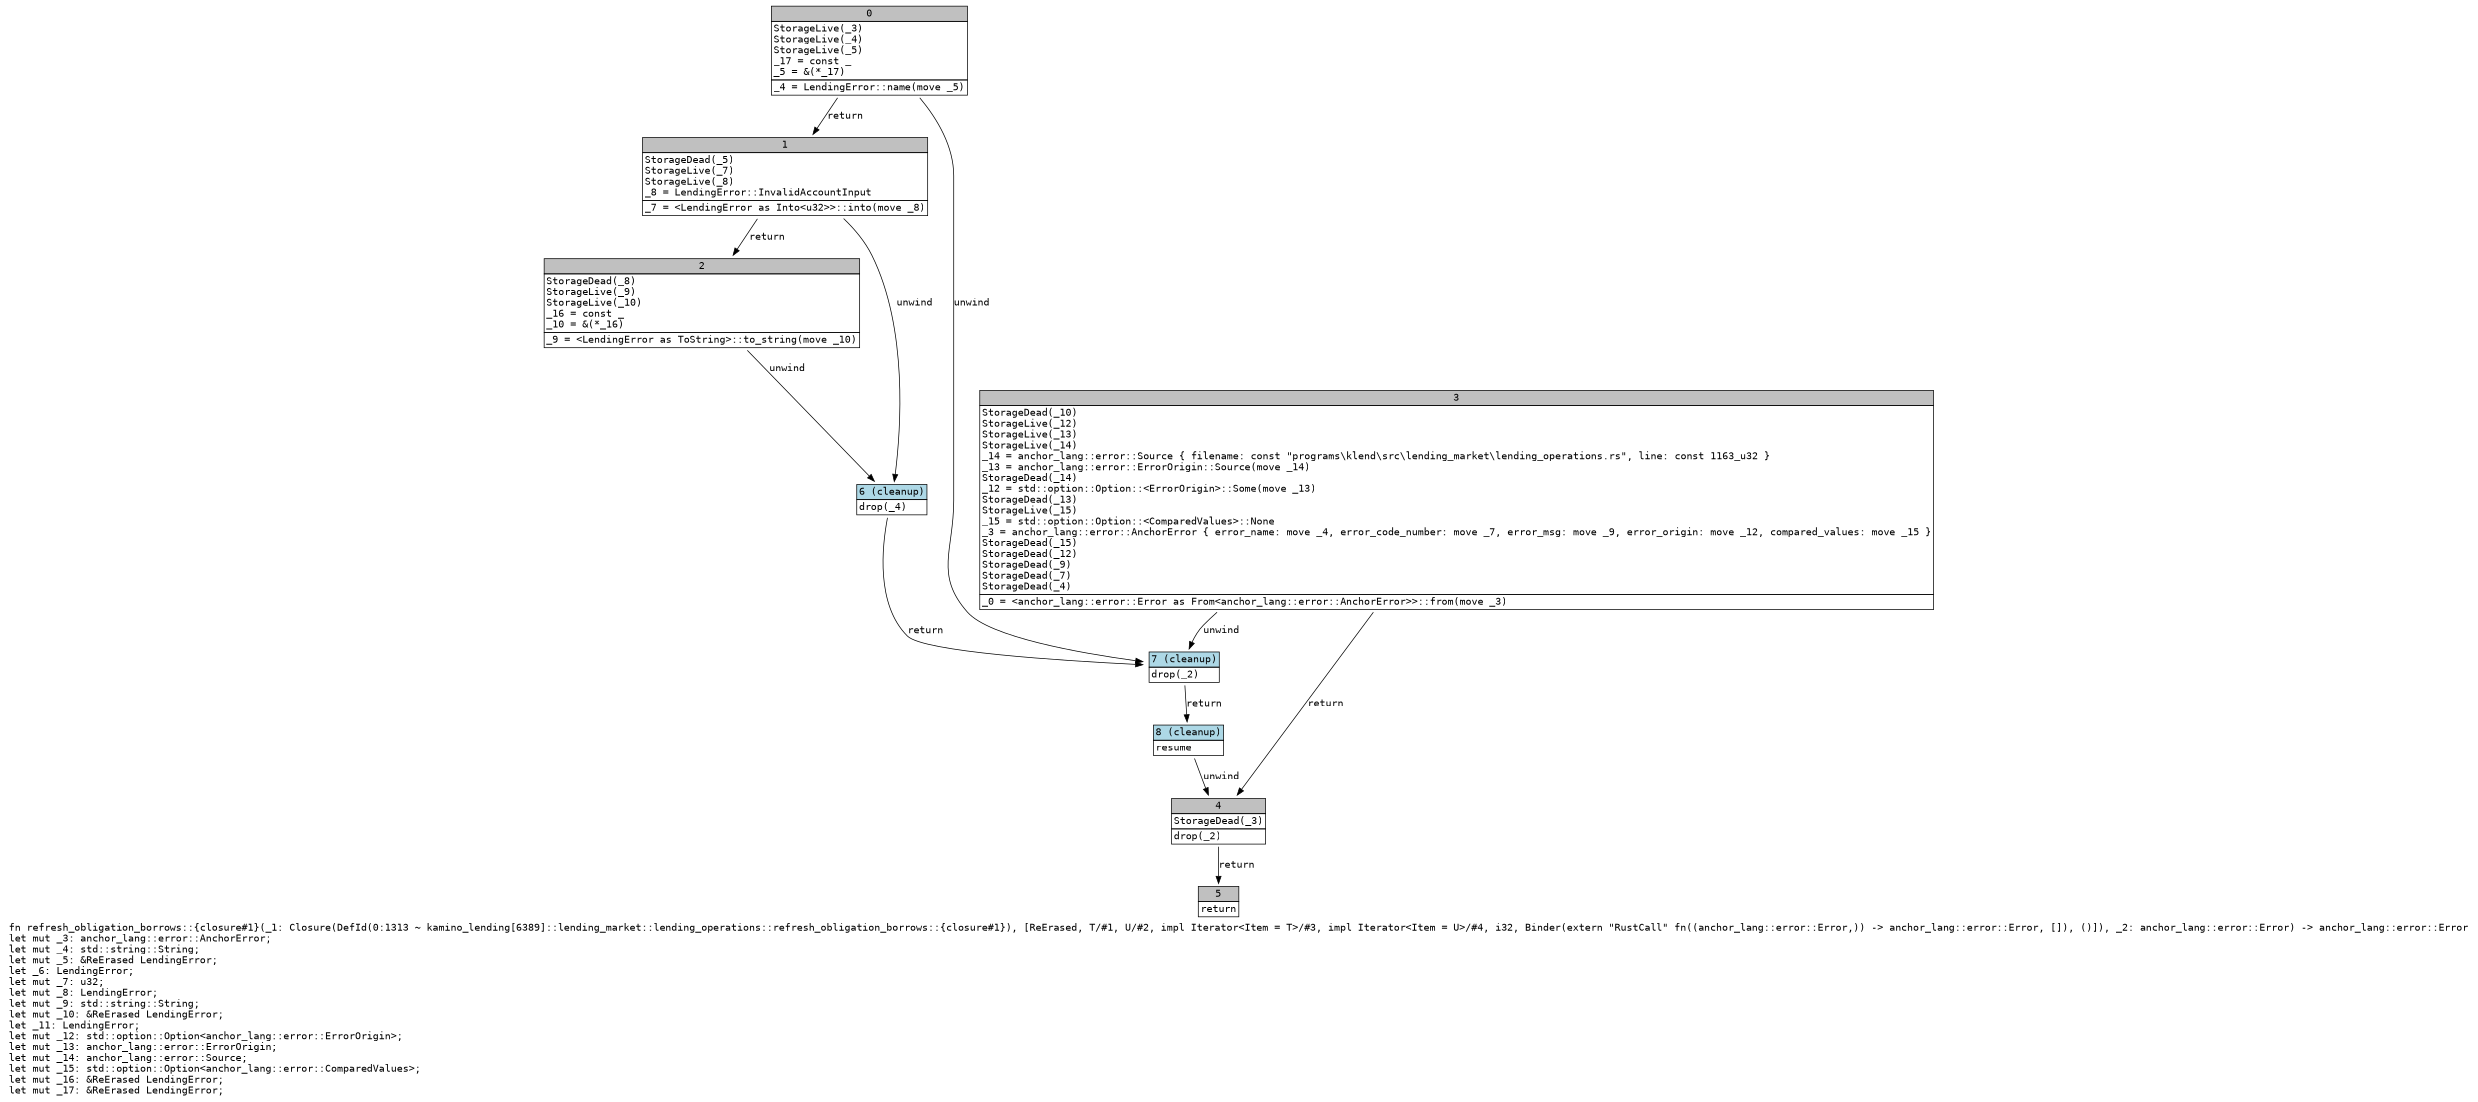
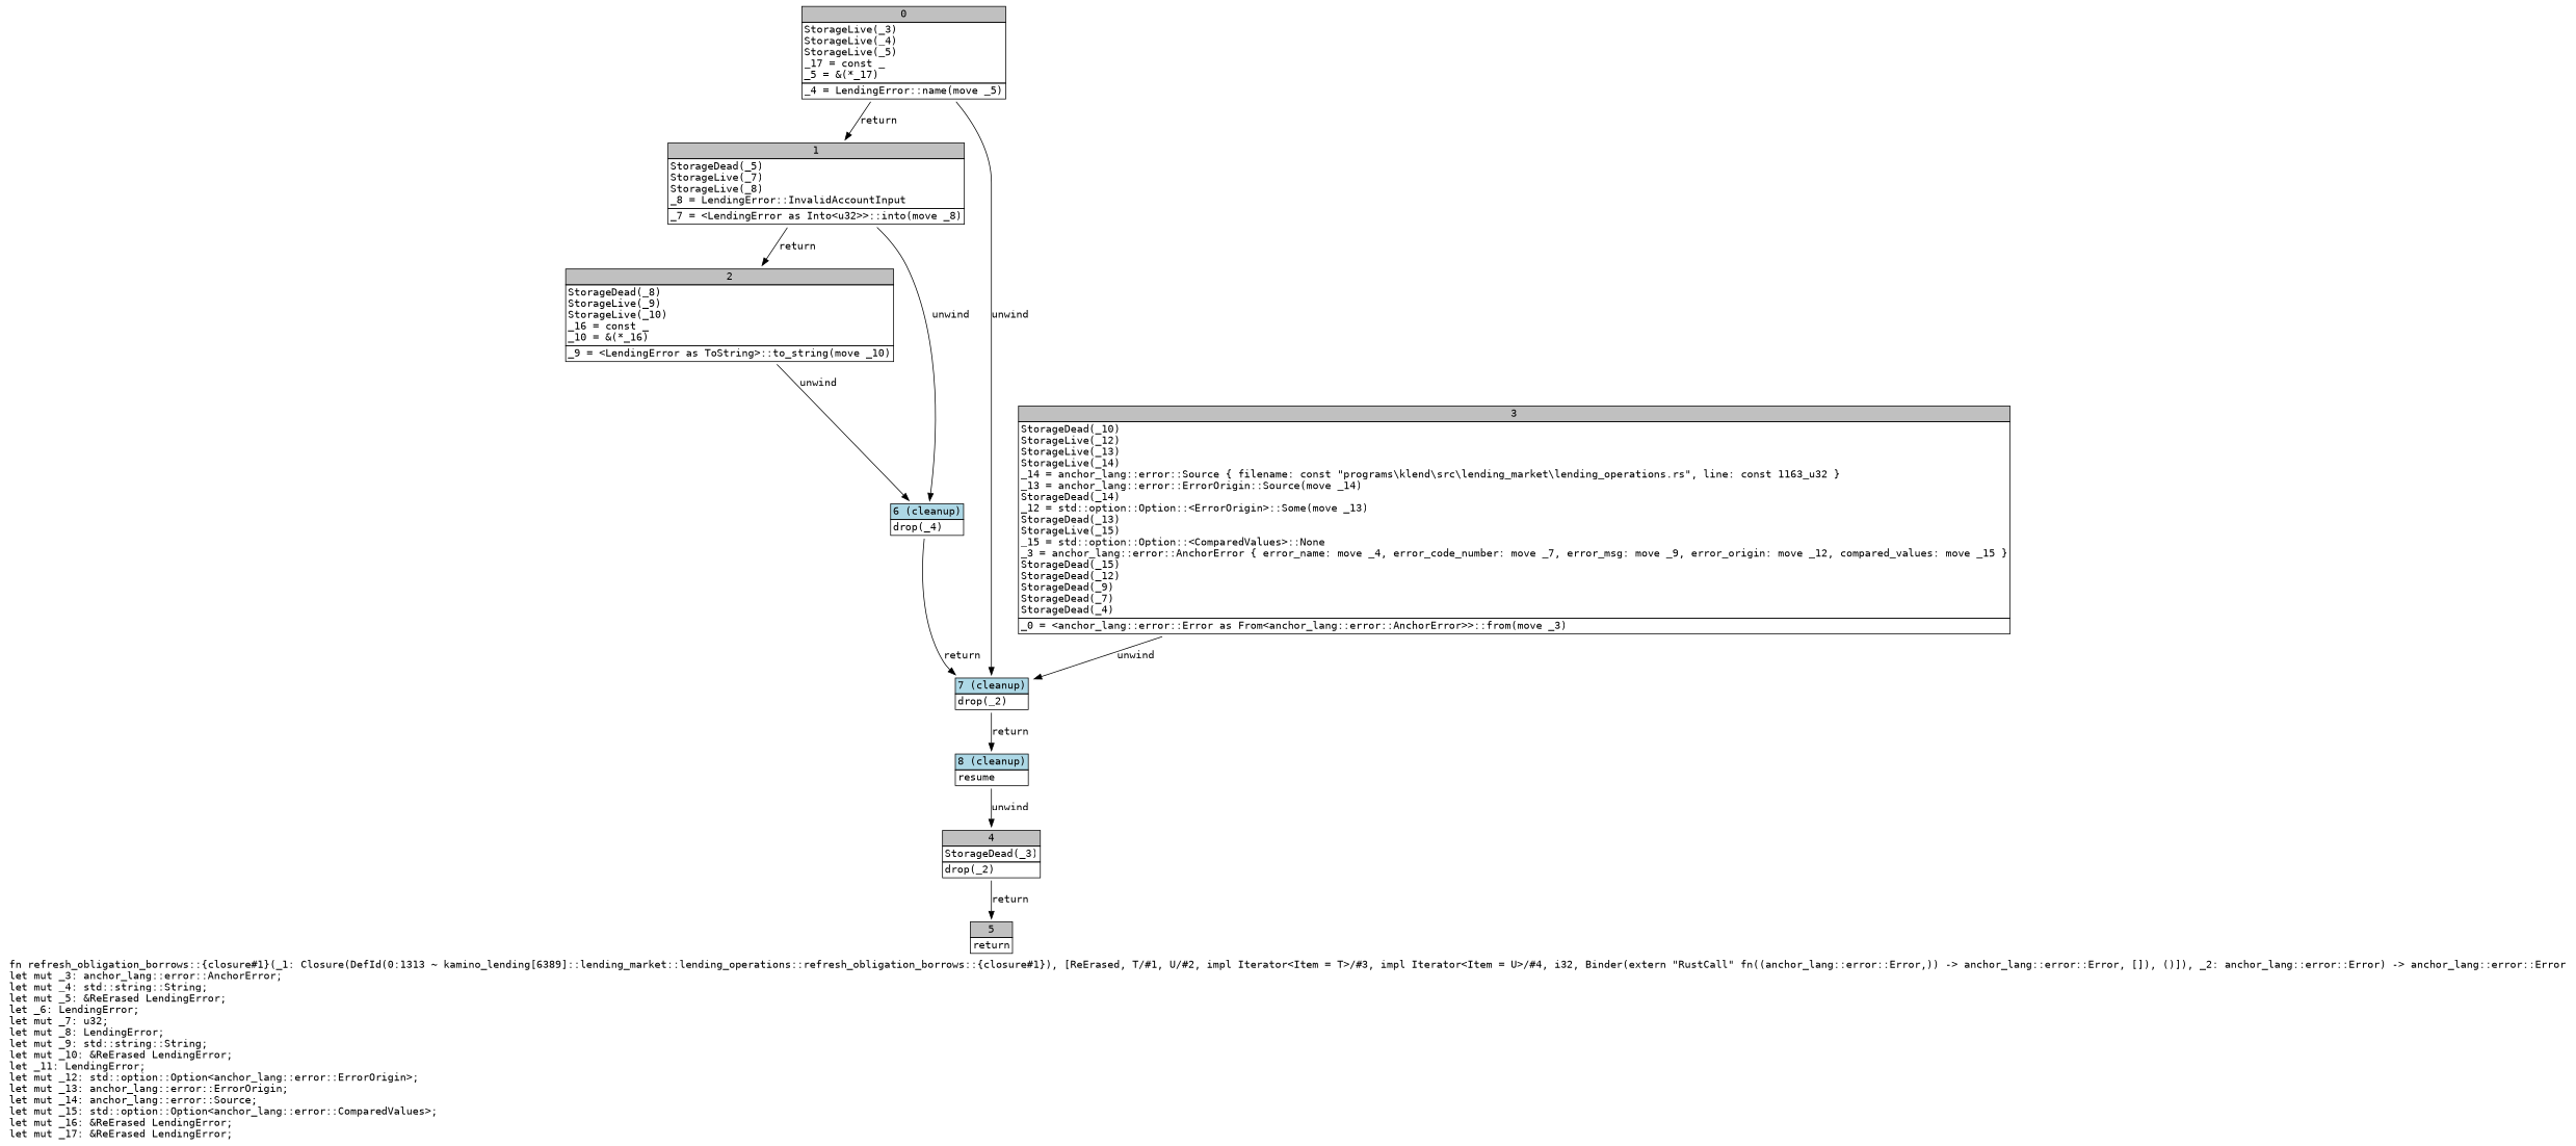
  digraph {
    fontname="DejaVu Sans Mono"
    label=<fn refresh_obligation_borrows::{closure#1}(_1: Closure(DefId(0:1313 ~ kamino_lending[6389]::lending_market::lending_operations::refresh_obligation_borrows::{closure#1}), [ReErased, T/#1, U/#2, impl Iterator&lt;Item = T&gt;/#3, impl Iterator&lt;Item = U&gt;/#4, i32, Binder(extern &quot;RustCall&quot; fn((anchor_lang::error::Error,)) -&gt; anchor_lang::error::Error, []), ()]), _2: anchor_lang::error::Error) -&gt; anchor_lang::error::Error<br align="left"/>let mut _3: anchor_lang::error::AnchorError;<br align="left"/>let mut _4: std::string::String;<br align="left"/>let mut _5: &amp;ReErased LendingError;<br align="left"/>let _6: LendingError;<br align="left"/>let mut _7: u32;<br align="left"/>let mut _8: LendingError;<br align="left"/>let mut _9: std::string::String;<br align="left"/>let mut _10: &amp;ReErased LendingError;<br align="left"/>let _11: LendingError;<br align="left"/>let mut _12: std::option::Option&lt;anchor_lang::error::ErrorOrigin&gt;;<br align="left"/>let mut _13: anchor_lang::error::ErrorOrigin;<br align="left"/>let mut _14: anchor_lang::error::Source;<br align="left"/>let mut _15: std::option::Option&lt;anchor_lang::error::ComparedValues&gt;;<br align="left"/>let mut _16: &amp;ReErased LendingError;<br align="left"/>let mut _17: &amp;ReErased LendingError;<br align="left"/>>
    node [fontname="DejaVu Sans Mono" shape=none]
    edge [fontname="DejaVu Sans Mono"]
    n1 [label=<<table border="0" cellborder="1" cellspacing="0"><tr><td bgcolor="gray" align="center" colspan="1">0</td></tr><tr><td align="left" balign="left">StorageLive(_3)<br/>StorageLive(_4)<br/>StorageLive(_5)<br/>_17 = const _<br/>_5 = &amp;(*_17)<br/></td></tr><tr><td align="left">_4 = LendingError::name(move _5)</td></tr></table>>]
    n2 [label=<<table border="0" cellborder="1" cellspacing="0"><tr><td bgcolor="gray" align="center" colspan="1">1</td></tr><tr><td align="left" balign="left">StorageDead(_5)<br/>StorageLive(_7)<br/>StorageLive(_8)<br/>_8 = LendingError::InvalidAccountInput<br/></td></tr><tr><td align="left">_7 = &lt;LendingError as Into&lt;u32&gt;&gt;::into(move _8)</td></tr></table>>]
    n3 [label=<<table border="0" cellborder="1" cellspacing="0"><tr><td bgcolor="lightblue" align="center" colspan="1">7 (cleanup)</td></tr><tr><td align="left">drop(_2)</td></tr></table>>]
    n4 [label=<<table border="0" cellborder="1" cellspacing="0"><tr><td bgcolor="gray" align="center" colspan="1">2</td></tr><tr><td align="left" balign="left">StorageDead(_8)<br/>StorageLive(_9)<br/>StorageLive(_10)<br/>_16 = const _<br/>_10 = &amp;(*_16)<br/></td></tr><tr><td align="left">_9 = &lt;LendingError as ToString&gt;::to_string(move _10)</td></tr></table>>]
    n5 [label=<<table border="0" cellborder="1" cellspacing="0"><tr><td bgcolor="lightblue" align="center" colspan="1">6 (cleanup)</td></tr><tr><td align="left">drop(_4)</td></tr></table>>]
    n6 [label=<<table border="0" cellborder="1" cellspacing="0"><tr><td bgcolor="lightblue" align="center" colspan="1">8 (cleanup)</td></tr><tr><td align="left">resume</td></tr></table>>]
    n7 [label=<<table border="0" cellborder="1" cellspacing="0"><tr><td bgcolor="gray" align="center" colspan="1">3</td></tr><tr><td align="left" balign="left">StorageDead(_10)<br/>StorageLive(_12)<br/>StorageLive(_13)<br/>StorageLive(_14)<br/>_14 = anchor_lang::error::Source { filename: const &quot;programs\\klend\\src\\lending_market\\lending_operations.rs&quot;, line: const 1163_u32 }<br/>_13 = anchor_lang::error::ErrorOrigin::Source(move _14)<br/>StorageDead(_14)<br/>_12 = std::option::Option::&lt;ErrorOrigin&gt;::Some(move _13)<br/>StorageDead(_13)<br/>StorageLive(_15)<br/>_15 = std::option::Option::&lt;ComparedValues&gt;::None<br/>_3 = anchor_lang::error::AnchorError { error_name: move _4, error_code_number: move _7, error_msg: move _9, error_origin: move _12, compared_values: move _15 }<br/>StorageDead(_15)<br/>StorageDead(_12)<br/>StorageDead(_9)<br/>StorageDead(_7)<br/>StorageDead(_4)<br/></td></tr><tr><td align="left">_0 = &lt;anchor_lang::error::Error as From&lt;anchor_lang::error::AnchorError&gt;&gt;::from(move _3)</td></tr></table>>]
    n8 [label=<<table border="0" cellborder="1" cellspacing="0"><tr><td bgcolor="gray" align="center" colspan="1">4</td></tr><tr><td align="left" balign="left">StorageDead(_3)<br/></td></tr><tr><td align="left">drop(_2)</td></tr></table>>]
    n9 [label=<<table border="0" cellborder="1" cellspacing="0"><tr><td bgcolor="gray" align="center" colspan="1">5</td></tr><tr><td align="left">return</td></tr></table>>]
    n1 -> n2 [label=return]
    n1 -> n3 [label=unwind]
    n2 -> n4 [label=return]
    n2 -> n5 [label=unwind]
    n3 -> n6 [label=return]
    n4 -> n5 [label=unwind]
    n5 -> n3 [label=return]
    n6 -> n8 [label=unwind]
    n7 -> n3 [label=unwind]
-   n7 -> n8 [label=return]
    n8 -> n9 [label=return]
  }
